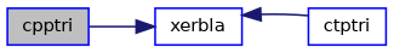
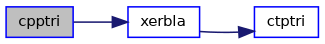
  digraph {
    rankdir=LR
    node [color=blue fillcolor=white fontname=Helvetica fontsize=10 shape=record style=filled]
    edge [color=midnightblue fontname=Helvetica fontsize=10 labelfontname=Helvetica labelfontsize=10 style=solid]
    n1 [fillcolor=grey75 fontcolor=black height=0.2 label=cpptri width=0.4]
    n2 [height=0.2 label=xerbla width=0.4]
    n3 [height=0.2 label=ctptri width=0.4]
    n1 -> n2
-   n3 -> n2
+   n2 -> n3
  }
